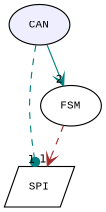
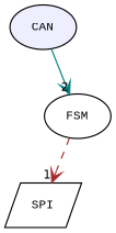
  digraph {
    compound=true
    fontname="Liberation Mono"
    node [fontname="Liberation Mono" fontsize=10 shape=ellipse]
    edge [arrowhead=vee color=teal fontname="Liberation Mono" headlabel=1 labeldistance=1.5 labelfontname=Helvetica labelfontsize=10 style=dashed]
    n1 [fillcolor="#eeeeff" label=CAN pencolor=black style=filled]
    n2 [label=SPI shape=parallelogram]
    n3 [label=FSM]
-   n1 -> n2 [arrowhead=dot]
    n1 -> n3 [headlabel=2 style=solid]
    n3 -> n2 [color=brown]
  }
